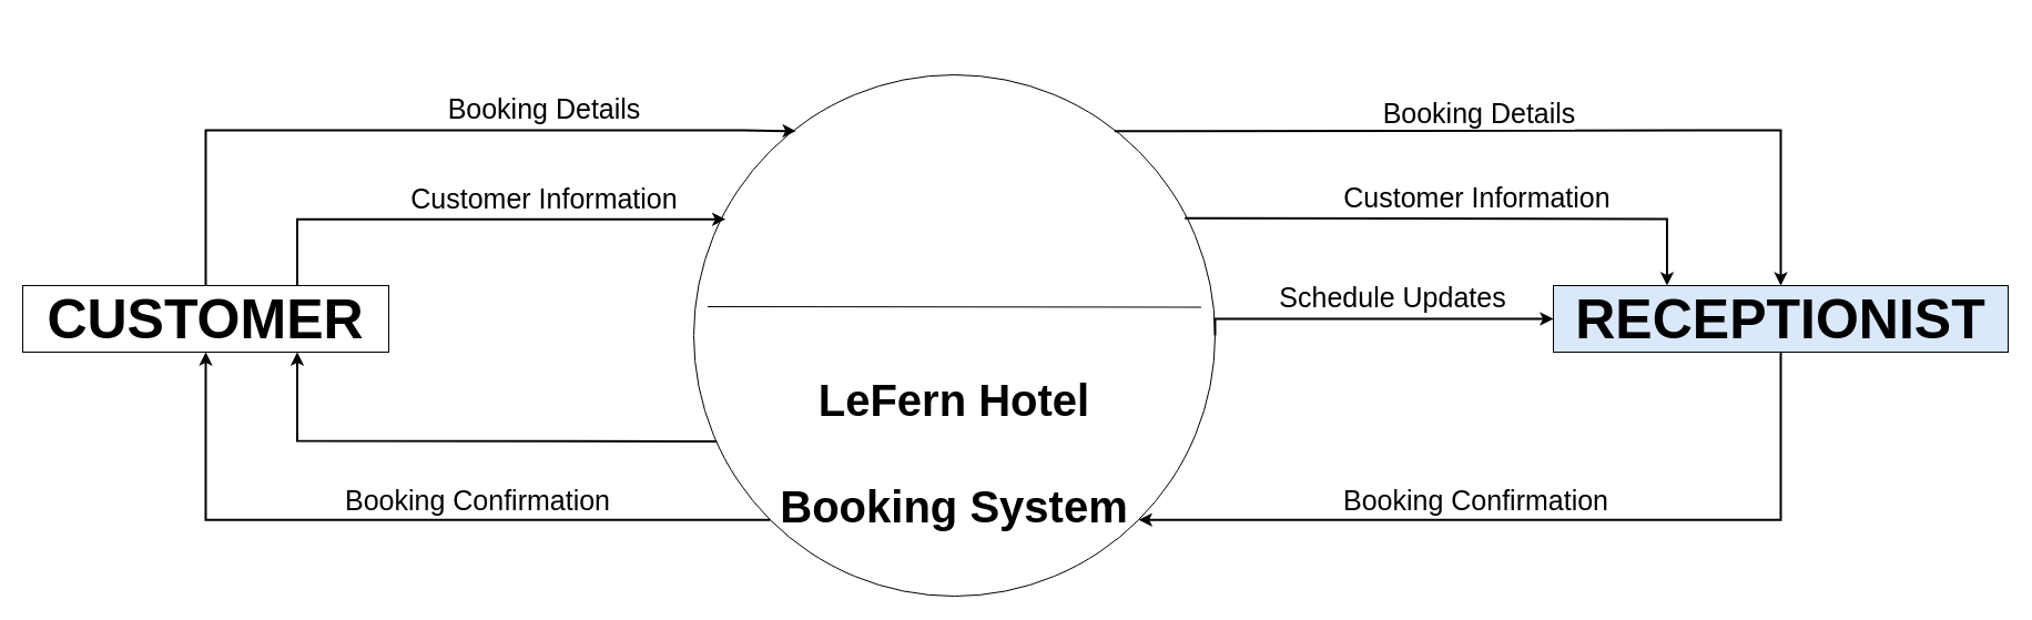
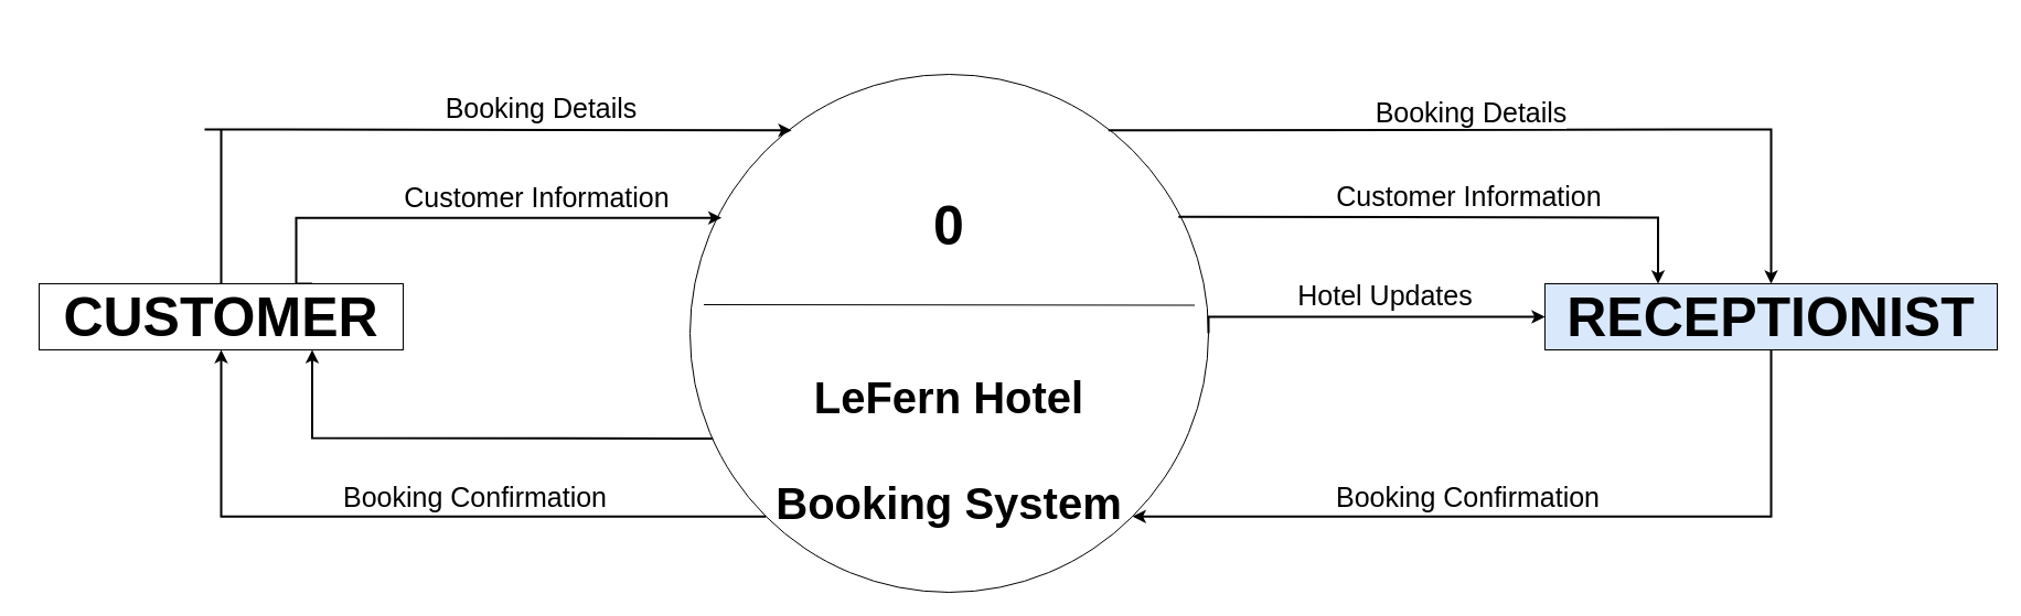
  <mxCell id="0" />
  <mxCell id="1" parent="0" />
  <mxCell id="2" value="" style="group" vertex="1" connectable="0" parent="1"><mxGeometry x="650" y="70" width="530" height="463.57" as="geometry" /></mxCell>
  <mxCell id="3" value="" style="group" vertex="1" connectable="0" parent="2"><mxGeometry y="-50" width="530" height="470" as="geometry" /></mxCell>
  <mxCell id="4" value="" style="group" vertex="1" connectable="0" parent="3"><mxGeometry x="-25" y="47" width="470" height="470" as="geometry" /></mxCell>
  <mxCell id="5" value="" style="ellipse;whiteSpace=wrap;html=1;aspect=fixed;" vertex="1" parent="4"><mxGeometry width="470" height="470" as="geometry" /></mxCell>
  <mxCell id="6" value="" style="endArrow=none;html=1;rounded=0;entryX=0.958;entryY=0.311;entryDx=0;entryDy=0;entryPerimeter=0;" edge="1" parent="4"><mxGeometry width="50" height="50" relative="1" as="geometry"><mxPoint x="12.53" y="209" as="sourcePoint" /><mxPoint x="457.473" y="209.498" as="targetPoint" /></mxGeometry></mxCell>
+ <mxCell id="7" value="&lt;font style=&quot;font-size: 50px;&quot;&gt;0&lt;/font&gt;" style="text;html=1;align=center;verticalAlign=middle;whiteSpace=wrap;rounded=0;fontStyle=1" vertex="1" parent="4"><mxGeometry x="210" y="127" width="50" height="20" as="geometry" /></mxCell>
  <mxCell id="8" value="&lt;font style=&quot;font-size: 40px;&quot;&gt;&lt;b style=&quot;&quot;&gt;LeFern Hotel&lt;br&gt;&lt;br&gt;&lt;/b&gt;&lt;/font&gt;&lt;div&gt;&lt;font style=&quot;font-size: 40px;&quot;&gt;&lt;b style=&quot;&quot;&gt;Booking System&lt;/b&gt;&lt;/font&gt;&lt;/div&gt;" style="text;html=1;align=center;verticalAlign=middle;whiteSpace=wrap;rounded=0;" vertex="1" parent="4"><mxGeometry x="41.25" y="277" width="387.5" height="127" as="geometry" /></mxCell>
  <mxCell id="9" style="edgeStyle=orthogonalEdgeStyle;rounded=0;orthogonalLoop=1;jettySize=auto;html=1;exitX=0.75;exitY=0;exitDx=0;exitDy=0;strokeWidth=2;entryX=0.061;entryY=0.277;entryDx=0;entryDy=0;entryPerimeter=0;" edge="1" parent="1" source="12" target="5"><mxGeometry relative="1" as="geometry"><mxPoint x="640" y="227" as="targetPoint" /><Array as="points"><mxPoint x="268" y="197" /></Array></mxGeometry></mxCell>
  <mxCell id="10" value="&lt;font style=&quot;font-size: 25px;&quot;&gt;Customer Information&lt;/font&gt;" style="edgeLabel;html=1;align=center;verticalAlign=middle;resizable=0;points=[];" vertex="1" connectable="0" parent="9"><mxGeometry x="0.439" y="-4" relative="1" as="geometry"><mxPoint x="-39" y="-24" as="offset" /></mxGeometry></mxCell>
  <mxCell id="11" style="edgeStyle=orthogonalEdgeStyle;rounded=0;orthogonalLoop=1;jettySize=auto;html=1;exitX=0.5;exitY=0;exitDx=0;exitDy=0;strokeWidth=2;entryX=0.196;entryY=0.108;entryDx=0;entryDy=0;entryPerimeter=0;" edge="1" parent="1" source="12" target="5"><mxGeometry relative="1" as="geometry"><mxPoint x="670" y="157" as="targetPoint" /><Array as="points"><mxPoint x="185" y="117" /><mxPoint x="670" y="117" /></Array></mxGeometry></mxCell>
- <mxCell id="12" value="&lt;b&gt;&lt;font style=&quot;font-size: 50px;&quot;&gt;CUSTOMER&lt;/font&gt;&lt;/b&gt;" style="rounded=0;whiteSpace=wrap;html=1;" vertex="1" parent="1"><mxGeometry x="20" y="257" width="330" height="60" as="geometry" /></mxCell>
+ <mxCell id="12" value="&lt;b&gt;&lt;font style=&quot;font-size: 50px;&quot;&gt;CUSTOMER&lt;/font&gt;&lt;/b&gt;" style="rounded=0;whiteSpace=wrap;html=1;" vertex="1" parent="1"><mxGeometry x="35" y="257" width="330" height="60" as="geometry" /></mxCell>
  <mxCell id="13" style="edgeStyle=orthogonalEdgeStyle;rounded=0;orthogonalLoop=1;jettySize=auto;html=1;exitX=0.5;exitY=1;exitDx=0;exitDy=0;entryX=1;entryY=1;entryDx=0;entryDy=0;strokeWidth=2;" edge="1" parent="1" source="14" target="5"><mxGeometry relative="1" as="geometry" /></mxCell>
  <mxCell id="14" value="&lt;b&gt;&lt;font style=&quot;font-size: 50px;&quot;&gt;RECEPTIONIST&lt;/font&gt;&lt;/b&gt;" style="rounded=0;whiteSpace=wrap;html=1;fillColor=#dae8fc;" vertex="1" parent="1"><mxGeometry x="1400" y="257" width="410" height="60" as="geometry" /></mxCell>
  <mxCell id="15" value="&lt;font style=&quot;font-size: 25px;&quot;&gt;Booking Details&lt;/font&gt;" style="text;html=1;align=center;verticalAlign=middle;resizable=0;points=[];autosize=1;strokeColor=none;fillColor=none;" vertex="1" parent="1"><mxGeometry x="390" y="77" width="200" height="40" as="geometry" /></mxCell>
  <mxCell id="16" style="edgeStyle=orthogonalEdgeStyle;rounded=0;orthogonalLoop=1;jettySize=auto;html=1;exitX=0.807;exitY=0.108;exitDx=0;exitDy=0;entryX=0.5;entryY=0;entryDx=0;entryDy=0;exitPerimeter=0;strokeWidth=2;" edge="1" parent="1" source="5" target="14"><mxGeometry relative="1" as="geometry"><Array as="points"><mxPoint x="1045" y="118" /><mxPoint x="1605" y="117" /></Array></mxGeometry></mxCell>
  <mxCell id="17" value="&lt;font style=&quot;font-size: 25px;&quot;&gt;Booking Details&lt;/font&gt;" style="edgeLabel;html=1;align=center;verticalAlign=middle;resizable=0;points=[];" vertex="1" connectable="0" parent="16"><mxGeometry x="-0.363" y="5" relative="1" as="geometry"><mxPoint x="92" y="-12" as="offset" /></mxGeometry></mxCell>
  <mxCell id="18" style="edgeStyle=orthogonalEdgeStyle;rounded=0;orthogonalLoop=1;jettySize=auto;html=1;entryX=0.25;entryY=0;entryDx=0;entryDy=0;strokeWidth=2;exitX=0.942;exitY=0.275;exitDx=0;exitDy=0;exitPerimeter=0;" edge="1" parent="1" source="5" target="14"><mxGeometry relative="1" as="geometry"><mxPoint x="1080" y="227" as="sourcePoint" /><Array as="points"><mxPoint x="1080" y="196" /><mxPoint x="1502" y="197" /></Array></mxGeometry></mxCell>
  <mxCell id="19" value="&lt;font style=&quot;font-size: 25px;&quot;&gt;Customer Information&lt;/font&gt;" style="edgeLabel;html=1;align=center;verticalAlign=middle;resizable=0;points=[];" vertex="1" connectable="0" parent="18"><mxGeometry x="-0.183" y="3" relative="1" as="geometry"><mxPoint x="61" y="-17" as="offset" /></mxGeometry></mxCell>
  <mxCell id="20" value="&lt;font style=&quot;font-size: 25px;&quot;&gt;Booking Confirmation&lt;/font&gt;" style="text;html=1;align=center;verticalAlign=middle;resizable=0;points=[];autosize=1;strokeColor=none;fillColor=none;" vertex="1" parent="1"><mxGeometry x="1200" y="430" width="260" height="40" as="geometry" /></mxCell>
  <mxCell id="21" style="edgeStyle=orthogonalEdgeStyle;rounded=0;orthogonalLoop=1;jettySize=auto;html=1;exitX=0;exitY=1;exitDx=0;exitDy=0;entryX=0.5;entryY=1;entryDx=0;entryDy=0;strokeWidth=2;" edge="1" parent="1" source="5" target="12"><mxGeometry relative="1" as="geometry" /></mxCell>
  <mxCell id="22" value="&lt;font style=&quot;font-size: 25px;&quot;&gt;Booking Confirmation&lt;/font&gt;" style="text;html=1;align=center;verticalAlign=middle;resizable=0;points=[];autosize=1;strokeColor=none;fillColor=none;" vertex="1" parent="1"><mxGeometry x="300" y="430" width="260" height="40" as="geometry" /></mxCell>
  <mxCell id="23" style="edgeStyle=orthogonalEdgeStyle;rounded=0;orthogonalLoop=1;jettySize=auto;html=1;exitX=1;exitY=0.5;exitDx=0;exitDy=0;entryX=0;entryY=0.5;entryDx=0;entryDy=0;strokeWidth=2;" edge="1" parent="1" source="5" target="14"><mxGeometry relative="1" as="geometry"><Array as="points"><mxPoint x="1095" y="287" /></Array></mxGeometry></mxCell>
- <mxCell id="24" value="&lt;font style=&quot;font-size: 25px;&quot;&gt;Schedule Updates&lt;/font&gt;" style="text;html=1;align=center;verticalAlign=middle;resizable=0;points=[];autosize=1;strokeColor=none;fillColor=none;" vertex="1" parent="1"><mxGeometry x="1140" y="247" width="230" height="40" as="geometry" /></mxCell>
+ <mxCell id="24" value="&lt;font style=&quot;font-size: 25px;&quot;&gt;Hotel Updates&lt;/font&gt;" style="text;html=1;align=center;verticalAlign=middle;resizable=0;points=[];autosize=1;strokeColor=none;fillColor=none;" vertex="1" parent="1"><mxGeometry x="1140" y="247" width="230" height="40" as="geometry" /></mxCell>
  <mxCell id="25" style="edgeStyle=orthogonalEdgeStyle;rounded=0;orthogonalLoop=1;jettySize=auto;html=1;exitX=0.044;exitY=0.703;exitDx=0;exitDy=0;entryX=0.75;entryY=1;entryDx=0;entryDy=0;strokeWidth=2;exitPerimeter=0;" edge="1" parent="1" source="5" target="12"><mxGeometry relative="1" as="geometry"><Array as="points"><mxPoint x="625" y="397" /><mxPoint x="268" y="397" /></Array></mxGeometry></mxCell>
